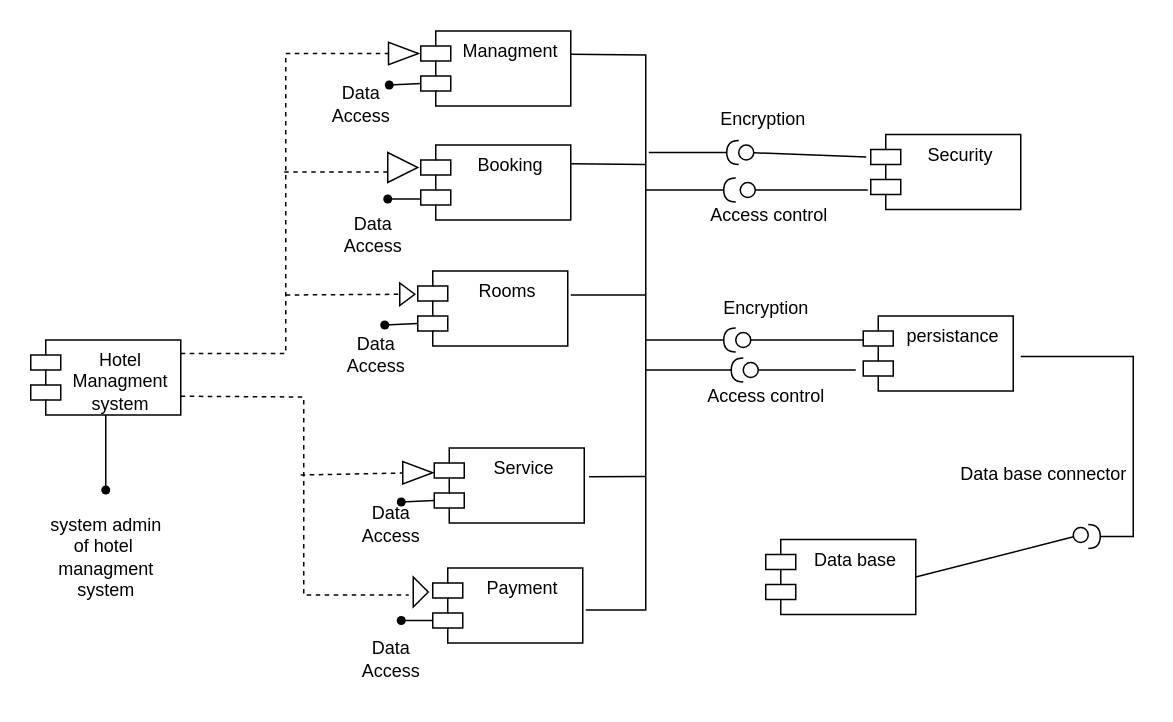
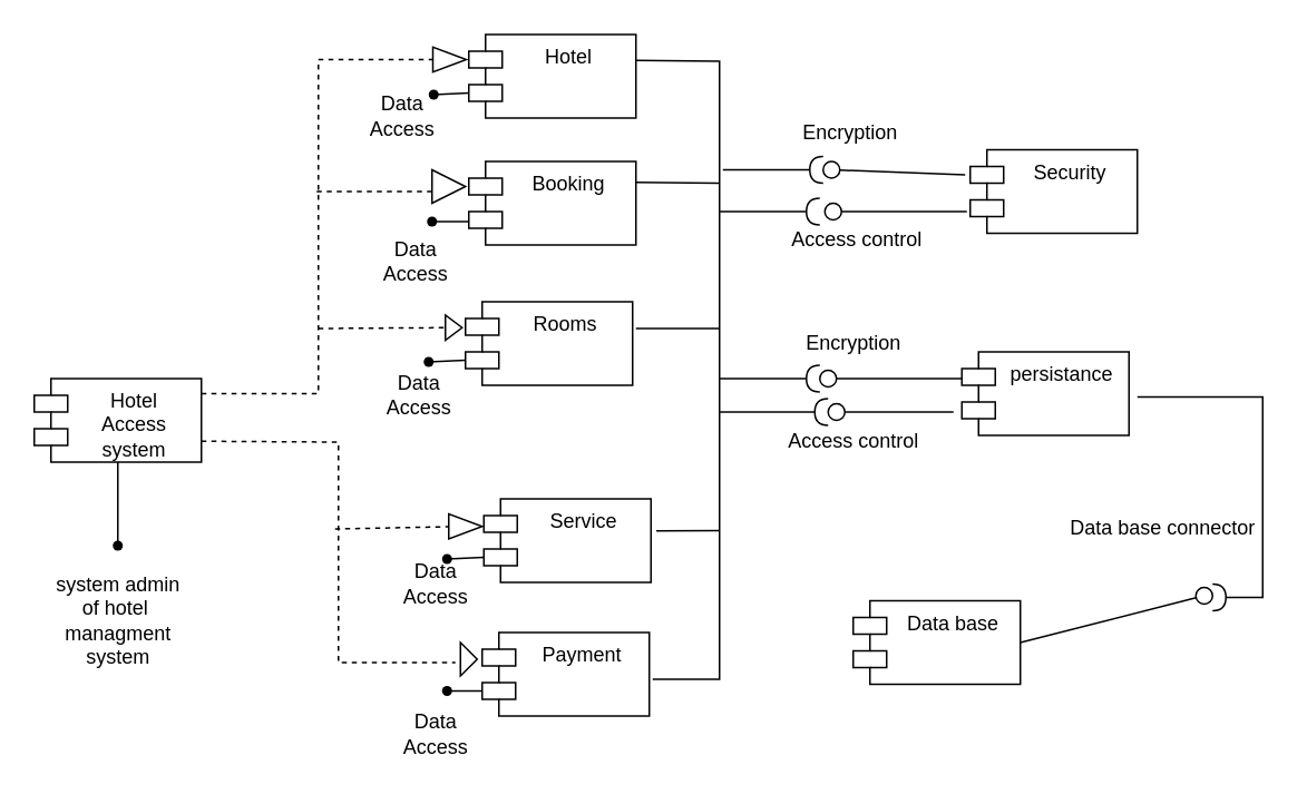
  <mxCell id="0" />
  <mxCell id="1" parent="0" />
- <mxCell id="2" value="Hotel&lt;br&gt;Managment&lt;br&gt;system" style="shape=module;align=left;spacingLeft=20;align=center;verticalAlign=top;whiteSpace=wrap;html=1;" vertex="1" parent="1"><mxGeometry x="20" y="226" width="100" height="50" as="geometry" /></mxCell>
+ <mxCell id="2" value="Hotel&lt;br&gt;Access&lt;br&gt;system" style="shape=module;align=left;spacingLeft=20;align=center;verticalAlign=top;whiteSpace=wrap;html=1;" vertex="1" parent="1"><mxGeometry x="20" y="226" width="100" height="50" as="geometry" /></mxCell>
  <mxCell id="3" value="" style="shape=waypoint;sketch=0;fillStyle=solid;size=6;pointerEvents=1;points=[];fillColor=none;resizable=0;rotatable=0;perimeter=centerPerimeter;snapToPoint=1;" vertex="1" parent="1"><mxGeometry x="60" y="316" width="20" height="20" as="geometry" /></mxCell>
  <mxCell id="4" value="" style="endArrow=none;html=1;rounded=0;entryX=0.5;entryY=1;entryDx=0;entryDy=0;" edge="1" parent="1" target="2"><mxGeometry width="50" height="50" relative="1" as="geometry"><mxPoint x="70" y="326" as="sourcePoint" /><mxPoint x="180" y="186" as="targetPoint" /></mxGeometry></mxCell>
  <mxCell id="5" value="system admin&lt;br&gt;of hotel&amp;nbsp;&lt;br&gt;managment&lt;br&gt;system" style="text;html=1;align=center;verticalAlign=middle;resizable=0;points=[];autosize=1;strokeColor=none;fillColor=none;" vertex="1" parent="1"><mxGeometry x="20" y="336" width="100" height="70" as="geometry" /></mxCell>
  <mxCell id="6" value="" style="endArrow=none;dashed=1;html=1;rounded=0;entryX=0;entryY=0.5;entryDx=0;entryDy=0;entryPerimeter=0;" edge="1" parent="1" target="8"><mxGeometry width="50" height="50" relative="1" as="geometry"><mxPoint x="120" y="235" as="sourcePoint" /><mxPoint x="258.5" y="37.436" as="targetPoint" /><Array as="points"><mxPoint x="190" y="235" /><mxPoint x="190" y="35" /></Array></mxGeometry></mxCell>
- <mxCell id="7" value="Managment" style="shape=module;align=left;spacingLeft=20;align=center;verticalAlign=top;whiteSpace=wrap;html=1;" vertex="1" parent="1"><mxGeometry x="280" y="20" width="100" height="50" as="geometry" /></mxCell>
+ <mxCell id="7" value="Hotel" style="shape=module;align=left;spacingLeft=20;align=center;verticalAlign=top;whiteSpace=wrap;html=1;" vertex="1" parent="1"><mxGeometry x="280" y="20" width="100" height="50" as="geometry" /></mxCell>
  <mxCell id="8" value="" style="html=1;shadow=0;dashed=0;align=center;verticalAlign=middle;shape=mxgraph.arrows2.arrow;dy=0.6;dx=40;direction=north;notch=0;rotation=90;" vertex="1" parent="1"><mxGeometry x="261" y="25" width="15" height="20" as="geometry" /></mxCell>
  <mxCell id="9" value="" style="shape=waypoint;sketch=0;fillStyle=solid;size=6;pointerEvents=1;points=[];fillColor=none;resizable=0;rotatable=0;perimeter=centerPerimeter;snapToPoint=1;" vertex="1" parent="1"><mxGeometry x="249" y="46" width="20" height="20" as="geometry" /></mxCell>
  <mxCell id="10" value="" style="endArrow=none;html=1;rounded=0;entryX=0;entryY=0;entryDx=0;entryDy=35;entryPerimeter=0;" edge="1" parent="1" source="9" target="7"><mxGeometry width="50" height="50" relative="1" as="geometry"><mxPoint x="263" y="87" as="sourcePoint" /><mxPoint x="281" y="44" as="targetPoint" /></mxGeometry></mxCell>
  <mxCell id="11" value="Booking" style="shape=module;align=left;spacingLeft=20;align=center;verticalAlign=top;whiteSpace=wrap;html=1;" vertex="1" parent="1"><mxGeometry x="280" y="96" width="100" height="50" as="geometry" /></mxCell>
  <mxCell id="12" value="" style="endArrow=none;dashed=1;html=1;rounded=0;" edge="1" parent="1"><mxGeometry width="50" height="50" relative="1" as="geometry"><mxPoint x="189" y="114" as="sourcePoint" /><mxPoint x="259" y="114" as="targetPoint" /></mxGeometry></mxCell>
  <mxCell id="13" value="" style="html=1;shadow=0;dashed=0;align=center;verticalAlign=middle;shape=mxgraph.arrows2.arrow;dy=0.6;dx=40;notch=0;" vertex="1" parent="1"><mxGeometry x="258" y="101" width="20" height="20" as="geometry" /></mxCell>
  <mxCell id="14" value="" style="shape=waypoint;sketch=0;fillStyle=solid;size=6;pointerEvents=1;points=[];fillColor=none;resizable=0;rotatable=0;perimeter=centerPerimeter;snapToPoint=1;" vertex="1" parent="1"><mxGeometry x="248" y="122" width="20" height="20" as="geometry" /></mxCell>
  <mxCell id="15" value="" style="endArrow=none;html=1;rounded=0;entryX=0;entryY=0;entryDx=0;entryDy=35;entryPerimeter=0;" edge="1" parent="1"><mxGeometry width="50" height="50" relative="1" as="geometry"><mxPoint x="260" y="132" as="sourcePoint" /><mxPoint x="280" y="132" as="targetPoint" /></mxGeometry></mxCell>
  <mxCell id="16" value="Rooms" style="shape=module;align=left;spacingLeft=20;align=center;verticalAlign=top;whiteSpace=wrap;html=1;" vertex="1" parent="1"><mxGeometry x="278" y="180" width="100" height="50" as="geometry" /></mxCell>
  <mxCell id="17" value="" style="endArrow=none;dashed=1;html=1;rounded=0;" edge="1" parent="1" target="18"><mxGeometry width="50" height="50" relative="1" as="geometry"><mxPoint x="190" y="196" as="sourcePoint" /><mxPoint x="260" y="196" as="targetPoint" /></mxGeometry></mxCell>
  <mxCell id="18" value="" style="html=1;shadow=0;dashed=0;align=center;verticalAlign=middle;shape=mxgraph.arrows2.arrow;dy=0.6;dx=40;notch=0;" vertex="1" parent="1"><mxGeometry x="266" y="188" width="10" height="15" as="geometry" /></mxCell>
  <mxCell id="19" value="" style="shape=waypoint;sketch=0;fillStyle=solid;size=6;pointerEvents=1;points=[];fillColor=none;resizable=0;rotatable=0;perimeter=centerPerimeter;snapToPoint=1;" vertex="1" parent="1"><mxGeometry x="246" y="206" width="20" height="20" as="geometry" /></mxCell>
  <mxCell id="20" value="" style="endArrow=none;html=1;rounded=0;exitX=0.752;exitY=0.306;exitDx=0;exitDy=0;exitPerimeter=0;entryX=0;entryY=0;entryDx=0;entryDy=35;entryPerimeter=0;" edge="1" parent="1" source="19" target="16"><mxGeometry width="50" height="50" relative="1" as="geometry"><mxPoint x="160" y="166" as="sourcePoint" /><mxPoint x="210" y="116" as="targetPoint" /></mxGeometry></mxCell>
  <mxCell id="21" value="" style="endArrow=none;dashed=1;html=1;rounded=0;exitX=1;exitY=0.75;exitDx=0;exitDy=0;" edge="1" parent="1" source="2"><mxGeometry width="50" height="50" relative="1" as="geometry"><mxPoint x="132" y="263.5" as="sourcePoint" /><mxPoint x="272" y="396" as="targetPoint" /><Array as="points"><mxPoint x="202" y="264" /><mxPoint x="202" y="396" /></Array></mxGeometry></mxCell>
  <mxCell id="22" value="Service" style="shape=module;align=left;spacingLeft=20;align=center;verticalAlign=top;whiteSpace=wrap;html=1;" vertex="1" parent="1"><mxGeometry x="289" y="298" width="100" height="50" as="geometry" /></mxCell>
  <mxCell id="23" value="Payment" style="shape=module;align=left;spacingLeft=20;align=center;verticalAlign=top;whiteSpace=wrap;html=1;" vertex="1" parent="1"><mxGeometry x="288" y="378" width="100" height="50" as="geometry" /></mxCell>
  <mxCell id="24" value="" style="html=1;shadow=0;dashed=0;align=center;verticalAlign=middle;shape=mxgraph.arrows2.arrow;dy=0.6;dx=40;notch=0;" vertex="1" parent="1"><mxGeometry x="275" y="384" width="10" height="20" as="geometry" /></mxCell>
  <mxCell id="25" value="" style="shape=waypoint;sketch=0;fillStyle=solid;size=6;pointerEvents=1;points=[];fillColor=none;resizable=0;rotatable=0;perimeter=centerPerimeter;snapToPoint=1;" vertex="1" parent="1"><mxGeometry x="257" y="403" width="20" height="20" as="geometry" /></mxCell>
  <mxCell id="26" value="" style="endArrow=none;html=1;rounded=0;entryX=0;entryY=0;entryDx=0;entryDy=35;entryPerimeter=0;" edge="1" parent="1" source="25" target="23"><mxGeometry width="50" height="50" relative="1" as="geometry"><mxPoint x="160" y="306" as="sourcePoint" /><mxPoint x="210" y="256" as="targetPoint" /></mxGeometry></mxCell>
  <mxCell id="27" value="" style="endArrow=none;dashed=1;html=1;rounded=0;" edge="1" parent="1" target="28"><mxGeometry width="50" height="50" relative="1" as="geometry"><mxPoint x="200" y="316" as="sourcePoint" /><mxPoint x="270" y="316" as="targetPoint" /></mxGeometry></mxCell>
  <mxCell id="28" value="" style="html=1;shadow=0;dashed=0;align=center;verticalAlign=middle;shape=mxgraph.arrows2.arrow;dy=0.6;dx=40;notch=0;" vertex="1" parent="1"><mxGeometry x="268" y="307" width="20" height="15" as="geometry" /></mxCell>
  <mxCell id="29" value="" style="shape=waypoint;sketch=0;fillStyle=solid;size=6;pointerEvents=1;points=[];fillColor=none;resizable=0;rotatable=0;perimeter=centerPerimeter;snapToPoint=1;" vertex="1" parent="1"><mxGeometry x="257" y="324" width="20" height="20" as="geometry" /></mxCell>
  <mxCell id="30" value="" style="endArrow=none;html=1;rounded=0;entryX=0;entryY=0;entryDx=0;entryDy=35;entryPerimeter=0;" edge="1" parent="1" source="29" target="22"><mxGeometry width="50" height="50" relative="1" as="geometry"><mxPoint x="160" y="306" as="sourcePoint" /><mxPoint x="210" y="256" as="targetPoint" /></mxGeometry></mxCell>
  <mxCell id="31" value="Data&lt;br&gt;Access" style="text;html=1;align=center;verticalAlign=middle;resizable=0;points=[];autosize=1;strokeColor=none;fillColor=none;" vertex="1" parent="1"><mxGeometry x="210" y="49" width="60" height="40" as="geometry" /></mxCell>
  <mxCell id="32" value="Data&lt;br&gt;Access" style="text;html=1;align=center;verticalAlign=middle;resizable=0;points=[];autosize=1;strokeColor=none;fillColor=none;" vertex="1" parent="1"><mxGeometry x="218" y="136" width="60" height="40" as="geometry" /></mxCell>
  <mxCell id="33" value="Data&lt;br&gt;Access" style="text;html=1;align=center;verticalAlign=middle;resizable=0;points=[];autosize=1;strokeColor=none;fillColor=none;" vertex="1" parent="1"><mxGeometry x="220" y="216" width="60" height="40" as="geometry" /></mxCell>
  <mxCell id="34" value="Data&lt;br&gt;Access" style="text;html=1;align=center;verticalAlign=middle;resizable=0;points=[];autosize=1;strokeColor=none;fillColor=none;" vertex="1" parent="1"><mxGeometry x="230" y="329" width="60" height="40" as="geometry" /></mxCell>
  <mxCell id="35" value="Data&lt;br&gt;Access" style="text;html=1;align=center;verticalAlign=middle;resizable=0;points=[];autosize=1;strokeColor=none;fillColor=none;" vertex="1" parent="1"><mxGeometry x="230" y="419" width="60" height="40" as="geometry" /></mxCell>
  <mxCell id="36" value="" style="endArrow=none;html=1;rounded=0;exitX=1;exitY=0.25;exitDx=0;exitDy=0;" edge="1" parent="1"><mxGeometry width="50" height="50" relative="1" as="geometry"><mxPoint x="380" y="35.5" as="sourcePoint" /><mxPoint x="390" y="406" as="targetPoint" /><Array as="points"><mxPoint x="430" y="36" /><mxPoint x="430" y="406" /></Array></mxGeometry></mxCell>
  <mxCell id="37" value="" style="endArrow=none;html=1;rounded=0;exitX=1.032;exitY=0.382;exitDx=0;exitDy=0;exitPerimeter=0;" edge="1" parent="1" source="22"><mxGeometry width="50" height="50" relative="1" as="geometry"><mxPoint x="389" y="322" as="sourcePoint" /><mxPoint x="430" y="317" as="targetPoint" /></mxGeometry></mxCell>
  <mxCell id="38" value="" style="endArrow=none;html=1;rounded=0;" edge="1" parent="1"><mxGeometry width="50" height="50" relative="1" as="geometry"><mxPoint x="430" y="196" as="sourcePoint" /><mxPoint x="380" y="196" as="targetPoint" /></mxGeometry></mxCell>
  <mxCell id="39" value="" style="endArrow=none;html=1;rounded=0;exitX=1;exitY=0.25;exitDx=0;exitDy=0;" edge="1" parent="1" source="11"><mxGeometry width="50" height="50" relative="1" as="geometry"><mxPoint x="383.3" y="117.85" as="sourcePoint" /><mxPoint x="430" y="109" as="targetPoint" /></mxGeometry></mxCell>
  <mxCell id="40" value="" style="rounded=0;orthogonalLoop=1;jettySize=auto;html=1;endArrow=halfCircle;endFill=0;endSize=6;strokeWidth=1;sketch=0;" edge="1" parent="1"><mxGeometry relative="1" as="geometry"><mxPoint x="432" y="101" as="sourcePoint" /><mxPoint x="492" y="101" as="targetPoint" /></mxGeometry></mxCell>
  <mxCell id="41" value="" style="rounded=0;orthogonalLoop=1;jettySize=auto;html=1;endArrow=oval;endFill=0;sketch=0;sourcePerimeterSpacing=0;targetPerimeterSpacing=0;endSize=10;exitX=0;exitY=0;exitDx=0;exitDy=15;exitPerimeter=0;" edge="1" parent="1"><mxGeometry relative="1" as="geometry"><mxPoint x="577" y="104" as="sourcePoint" /><mxPoint x="497" y="101" as="targetPoint" /></mxGeometry></mxCell>
  <mxCell id="42" value="" style="ellipse;whiteSpace=wrap;html=1;align=center;aspect=fixed;fillColor=none;strokeColor=none;resizable=0;perimeter=centerPerimeter;rotatable=0;allowArrows=0;points=[];outlineConnect=1;" vertex="1" parent="1"><mxGeometry x="355" y="216" width="10" height="10" as="geometry" /></mxCell>
  <mxCell id="43" value="" style="rounded=0;orthogonalLoop=1;jettySize=auto;html=1;endArrow=halfCircle;endFill=0;endSize=6;strokeWidth=1;sketch=0;" edge="1" parent="1"><mxGeometry relative="1" as="geometry"><mxPoint x="430" y="126" as="sourcePoint" /><mxPoint x="490" y="126" as="targetPoint" /></mxGeometry></mxCell>
  <mxCell id="44" value="" style="rounded=0;orthogonalLoop=1;jettySize=auto;html=1;endArrow=oval;endFill=0;sketch=0;sourcePerimeterSpacing=0;targetPerimeterSpacing=0;endSize=10;exitX=0;exitY=0;exitDx=0;exitDy=35;exitPerimeter=0;" edge="1" parent="1"><mxGeometry relative="1" as="geometry"><mxPoint x="578" y="126" as="sourcePoint" /><mxPoint x="498" y="126" as="targetPoint" /></mxGeometry></mxCell>
  <mxCell id="45" value="" style="ellipse;whiteSpace=wrap;html=1;align=center;aspect=fixed;fillColor=none;strokeColor=none;resizable=0;perimeter=centerPerimeter;rotatable=0;allowArrows=0;points=[];outlineConnect=1;" vertex="1" parent="1"><mxGeometry x="355" y="216" width="10" height="10" as="geometry" /></mxCell>
  <mxCell id="46" value="Security" style="shape=module;align=left;spacingLeft=20;align=center;verticalAlign=top;whiteSpace=wrap;html=1;" vertex="1" parent="1"><mxGeometry x="580" y="89" width="100" height="50" as="geometry" /></mxCell>
  <mxCell id="47" value="Encryption" style="text;html=1;align=center;verticalAlign=middle;resizable=0;points=[];autosize=1;strokeColor=none;fillColor=none;" vertex="1" parent="1"><mxGeometry x="468" y="64" width="80" height="30" as="geometry" /></mxCell>
  <mxCell id="48" value="Access control" style="text;html=1;align=center;verticalAlign=middle;resizable=0;points=[];autosize=1;strokeColor=none;fillColor=none;" vertex="1" parent="1"><mxGeometry x="462" y="128" width="100" height="30" as="geometry" /></mxCell>
  <mxCell id="49" value="" style="rounded=0;orthogonalLoop=1;jettySize=auto;html=1;endArrow=halfCircle;endFill=0;endSize=6;strokeWidth=1;sketch=0;" edge="1" parent="1"><mxGeometry relative="1" as="geometry"><mxPoint x="430" y="226" as="sourcePoint" /><mxPoint x="490" y="226" as="targetPoint" /></mxGeometry></mxCell>
  <mxCell id="50" value="" style="rounded=0;orthogonalLoop=1;jettySize=auto;html=1;endArrow=oval;endFill=0;sketch=0;sourcePerimeterSpacing=0;targetPerimeterSpacing=0;endSize=10;" edge="1" parent="1"><mxGeometry relative="1" as="geometry"><mxPoint x="575" y="226" as="sourcePoint" /><mxPoint x="495" y="226" as="targetPoint" /></mxGeometry></mxCell>
  <mxCell id="51" value="" style="ellipse;whiteSpace=wrap;html=1;align=center;aspect=fixed;fillColor=none;strokeColor=none;resizable=0;perimeter=centerPerimeter;rotatable=0;allowArrows=0;points=[];outlineConnect=1;" vertex="1" parent="1"><mxGeometry x="355" y="216" width="10" height="10" as="geometry" /></mxCell>
  <mxCell id="52" value="persistance" style="shape=module;align=left;spacingLeft=20;align=center;verticalAlign=top;whiteSpace=wrap;html=1;" vertex="1" parent="1"><mxGeometry x="575" y="210" width="100" height="50" as="geometry" /></mxCell>
  <mxCell id="53" value="" style="rounded=0;orthogonalLoop=1;jettySize=auto;html=1;endArrow=halfCircle;endFill=0;endSize=6;strokeWidth=1;sketch=0;" edge="1" parent="1"><mxGeometry relative="1" as="geometry"><mxPoint x="430" y="246" as="sourcePoint" /><mxPoint x="495" y="246" as="targetPoint" /></mxGeometry></mxCell>
  <mxCell id="54" value="" style="rounded=0;orthogonalLoop=1;jettySize=auto;html=1;endArrow=oval;endFill=0;sketch=0;sourcePerimeterSpacing=0;targetPerimeterSpacing=0;endSize=10;" edge="1" parent="1"><mxGeometry relative="1" as="geometry"><mxPoint x="570" y="246" as="sourcePoint" /><mxPoint x="500" y="246" as="targetPoint" /></mxGeometry></mxCell>
  <mxCell id="55" value="" style="ellipse;whiteSpace=wrap;html=1;align=center;aspect=fixed;fillColor=none;strokeColor=none;resizable=0;perimeter=centerPerimeter;rotatable=0;allowArrows=0;points=[];outlineConnect=1;" vertex="1" parent="1"><mxGeometry x="355" y="213" width="10" height="10" as="geometry" /></mxCell>
  <mxCell id="56" value="Encryption" style="text;html=1;align=center;verticalAlign=middle;resizable=0;points=[];autosize=1;strokeColor=none;fillColor=none;" vertex="1" parent="1"><mxGeometry x="470" y="190" width="80" height="30" as="geometry" /></mxCell>
  <mxCell id="57" value="Access control" style="text;html=1;align=center;verticalAlign=middle;resizable=0;points=[];autosize=1;strokeColor=none;fillColor=none;" vertex="1" parent="1"><mxGeometry x="460" y="249" width="100" height="30" as="geometry" /></mxCell>
  <mxCell id="58" value="" style="rounded=0;orthogonalLoop=1;jettySize=auto;html=1;endArrow=halfCircle;endFill=0;endSize=6;strokeWidth=1;sketch=0;" edge="1" parent="1"><mxGeometry relative="1" as="geometry"><mxPoint x="680" y="237" as="sourcePoint" /><mxPoint x="725" y="357" as="targetPoint" /><Array as="points"><mxPoint x="755" y="237" /><mxPoint x="755" y="357" /></Array></mxGeometry></mxCell>
  <mxCell id="59" value="" style="rounded=0;orthogonalLoop=1;jettySize=auto;html=1;endArrow=oval;endFill=0;sketch=0;sourcePerimeterSpacing=0;targetPerimeterSpacing=0;endSize=10;exitX=1;exitY=0.5;exitDx=0;exitDy=0;" edge="1" parent="1" source="61"><mxGeometry relative="1" as="geometry"><mxPoint x="626" y="356" as="sourcePoint" /><mxPoint x="720" y="356" as="targetPoint" /></mxGeometry></mxCell>
  <mxCell id="60" value="" style="ellipse;whiteSpace=wrap;html=1;align=center;aspect=fixed;fillColor=none;strokeColor=none;resizable=0;perimeter=centerPerimeter;rotatable=0;allowArrows=0;points=[];outlineConnect=1;" vertex="1" parent="1"><mxGeometry x="355" y="216" width="10" height="10" as="geometry" /></mxCell>
  <mxCell id="61" value="Data base" style="shape=module;align=left;spacingLeft=20;align=center;verticalAlign=top;whiteSpace=wrap;html=1;" vertex="1" parent="1"><mxGeometry x="510" y="359" width="100" height="50" as="geometry" /></mxCell>
  <mxCell id="62" value="Data base connector" style="text;html=1;align=center;verticalAlign=middle;resizable=0;points=[];autosize=1;strokeColor=none;fillColor=none;" vertex="1" parent="1"><mxGeometry x="630" y="301" width="130" height="30" as="geometry" /></mxCell>
